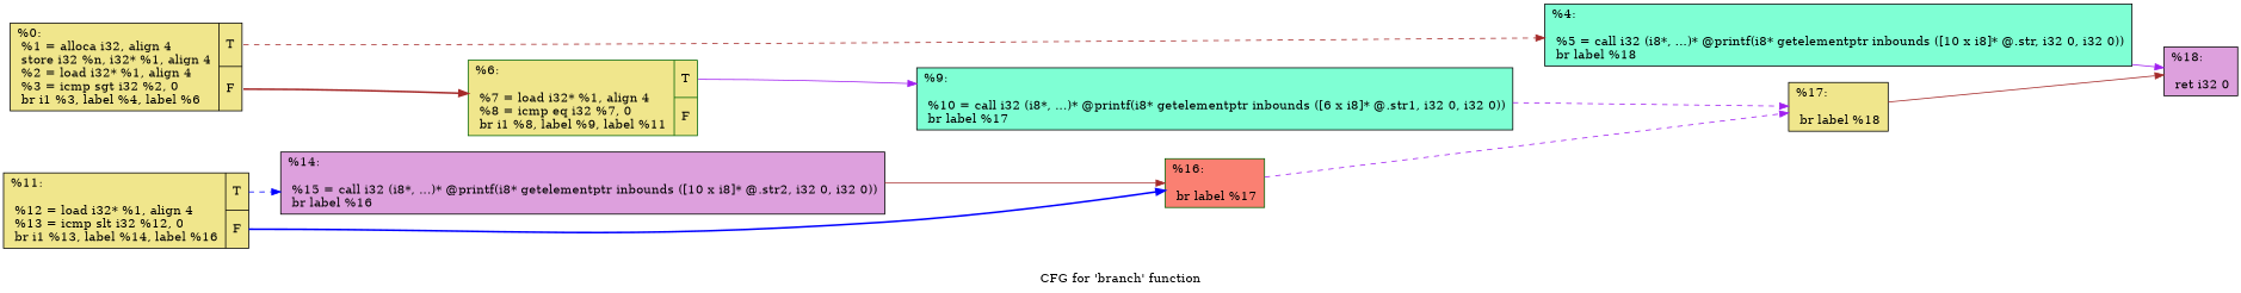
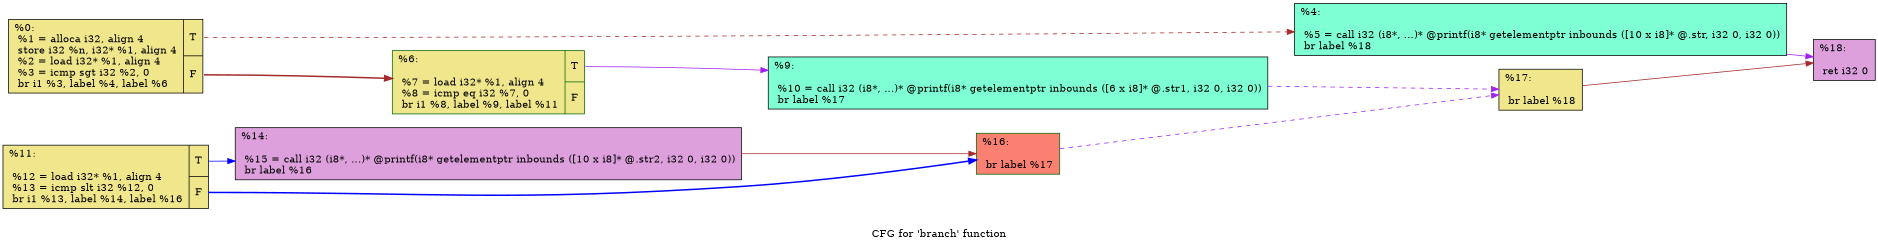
  digraph {
    label="CFG for 'branch' function"
    rankdir=LR
    node [color=black fillcolor=khaki shape=record style=filled]
    edge [color=brown style=solid]
    n1 [label="{%0:\l  %1 = alloca i32, align 4\l  store i32 %n, i32* %1, align 4\l  %2 = load i32* %1, align 4\l  %3 = icmp sgt i32 %2, 0\l  br i1 %3, label %4, label %6\l|{<s0>T|<s1>F}}"]
    n2 [fillcolor=aquamarine label="{%4:\l\l  %5 = call i32 (i8*, ...)* @printf(i8* getelementptr inbounds ([10 x i8]* @.str, i32 0, i32 0))\l  br label %18\l}"]
    n3 [color=darkgreen label="{%6:\l\l  %7 = load i32* %1, align 4\l  %8 = icmp eq i32 %7, 0\l  br i1 %8, label %9, label %11\l|{<s0>T|<s1>F}}"]
    n4 [fillcolor=plum label="{%18:\l\l  ret i32 0\l}"]
    n5 [fillcolor=aquamarine label="{%9:\l\l  %10 = call i32 (i8*, ...)* @printf(i8* getelementptr inbounds ([6 x i8]* @.str1, i32 0, i32 0))\l  br label %17\l}"]
    n6 [label="{%17:\l\l  br label %18\l}"]
    n7 [label="{%11:\l\l  %12 = load i32* %1, align 4\l  %13 = icmp slt i32 %12, 0\l  br i1 %13, label %14, label %16\l|{<s0>T|<s1>F}}"]
    n8 [fillcolor=plum label="{%14:\l\l  %15 = call i32 (i8*, ...)* @printf(i8* getelementptr inbounds ([10 x i8]* @.str2, i32 0, i32 0))\l  br label %16\l}"]
    n9 [color=darkgreen fillcolor=salmon label="{%16:\l\l  br label %17\l}"]
    n1 -> n2 [style=dashed tailport=s0]
    n1 -> n3 [style=bold tailport=s1]
    n2 -> n4 [color=purple]
    n3 -> n5 [color=purple tailport=s0]
    n5 -> n6 [color=purple style=dashed]
    n6 -> n4
-   n7 -> n8 [color=blue style=dashed tailport=s0]
+   n7 -> n8 [color=blue tailport=s0]
    n7 -> n9 [color=blue style=bold tailport=s1]
    n8 -> n9
    n9 -> n6 [color=purple style=dashed]
  }
